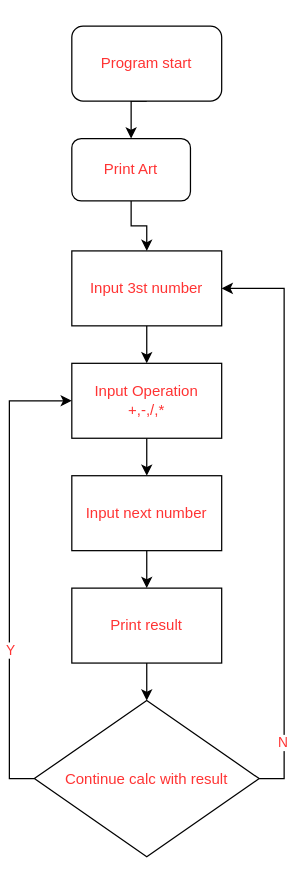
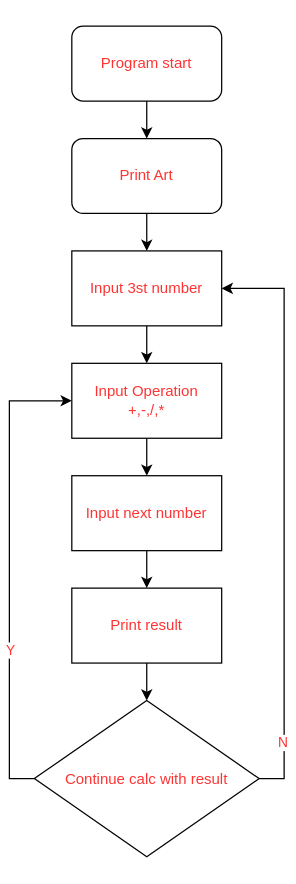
  <mxCell id="0" />
  <mxCell id="1" parent="0" />
  <mxCell id="2" style="edgeStyle=orthogonalEdgeStyle;rounded=0;orthogonalLoop=1;jettySize=auto;html=1;exitX=0.5;exitY=1;exitDx=0;exitDy=0;entryX=0.5;entryY=0;entryDx=0;entryDy=0;fontColor=#FF3333;" edge="1" parent="1" source="3" target="5"><mxGeometry relative="1" as="geometry" /></mxCell>
  <mxCell id="3" value="Program start" style="rounded=1;whiteSpace=wrap;html=1;fontColor=#FF3333;" vertex="1" parent="1"><mxGeometry x="50" y="20" width="120" height="60" as="geometry" /></mxCell>
  <mxCell id="4" style="edgeStyle=orthogonalEdgeStyle;rounded=0;orthogonalLoop=1;jettySize=auto;html=1;exitX=0.5;exitY=1;exitDx=0;exitDy=0;entryX=0.5;entryY=0;entryDx=0;entryDy=0;fontColor=#FF3333;" edge="1" parent="1" source="5" target="7"><mxGeometry relative="1" as="geometry" /></mxCell>
- <mxCell id="5" value="Print Art" style="rounded=1;whiteSpace=wrap;html=1;fontColor=#FF3333;" vertex="1" parent="1"><mxGeometry x="50" y="110" width="95" height="50" as="geometry" /></mxCell>
+ <mxCell id="5" value="Print Art" style="rounded=1;whiteSpace=wrap;html=1;fontColor=#FF3333;" vertex="1" parent="1"><mxGeometry x="50" y="110" width="120" height="60" as="geometry" /></mxCell>
  <mxCell id="6" style="edgeStyle=orthogonalEdgeStyle;rounded=0;orthogonalLoop=1;jettySize=auto;html=1;exitX=0.5;exitY=1;exitDx=0;exitDy=0;entryX=0.5;entryY=0;entryDx=0;entryDy=0;fontColor=#FF3333;" edge="1" parent="1" source="7" target="9"><mxGeometry relative="1" as="geometry" /></mxCell>
  <mxCell id="7" value="Input 3st number" style="rounded=0;whiteSpace=wrap;html=1;fontColor=#FF3333;" vertex="1" parent="1"><mxGeometry x="50" y="200" width="120" height="60" as="geometry" /></mxCell>
  <mxCell id="8" style="edgeStyle=orthogonalEdgeStyle;rounded=0;orthogonalLoop=1;jettySize=auto;html=1;exitX=0.5;exitY=1;exitDx=0;exitDy=0;entryX=0.5;entryY=0;entryDx=0;entryDy=0;fontColor=#FF3333;" edge="1" parent="1" source="9" target="11"><mxGeometry relative="1" as="geometry" /></mxCell>
  <mxCell id="9" value="Input Operation&lt;br&gt;+,-,/,*" style="rounded=0;whiteSpace=wrap;html=1;fontColor=#FF3333;" vertex="1" parent="1"><mxGeometry x="50" y="290" width="120" height="60" as="geometry" /></mxCell>
  <mxCell id="10" style="edgeStyle=orthogonalEdgeStyle;rounded=0;orthogonalLoop=1;jettySize=auto;html=1;exitX=0.5;exitY=1;exitDx=0;exitDy=0;entryX=0.5;entryY=0;entryDx=0;entryDy=0;fontColor=#FF3333;" edge="1" parent="1" source="11" target="13"><mxGeometry relative="1" as="geometry" /></mxCell>
  <mxCell id="11" value="Input next number" style="rounded=0;whiteSpace=wrap;html=1;fontColor=#FF3333;" vertex="1" parent="1"><mxGeometry x="50" y="380" width="120" height="60" as="geometry" /></mxCell>
  <mxCell id="12" style="edgeStyle=orthogonalEdgeStyle;rounded=0;orthogonalLoop=1;jettySize=auto;html=1;exitX=0.5;exitY=1;exitDx=0;exitDy=0;entryX=0.5;entryY=0;entryDx=0;entryDy=0;fontColor=#FF3333;" edge="1" parent="1" source="13" target="18"><mxGeometry relative="1" as="geometry" /></mxCell>
  <mxCell id="13" value="Print result" style="rounded=0;whiteSpace=wrap;html=1;fontColor=#FF3333;" vertex="1" parent="1"><mxGeometry x="50" y="470" width="120" height="60" as="geometry" /></mxCell>
  <mxCell id="14" style="edgeStyle=orthogonalEdgeStyle;rounded=0;orthogonalLoop=1;jettySize=auto;html=1;exitX=1;exitY=0.5;exitDx=0;exitDy=0;entryX=1;entryY=0.5;entryDx=0;entryDy=0;fontColor=#FF3333;" edge="1" parent="1" source="18" target="7"><mxGeometry relative="1" as="geometry" /></mxCell>
  <mxCell id="15" value="N" style="edgeLabel;html=1;align=center;verticalAlign=middle;resizable=0;points=[];fontColor=#FF3333;" vertex="1" connectable="0" parent="14"><mxGeometry x="-0.79" y="2" relative="1" as="geometry"><mxPoint as="offset" /></mxGeometry></mxCell>
  <mxCell id="16" style="edgeStyle=orthogonalEdgeStyle;rounded=0;orthogonalLoop=1;jettySize=auto;html=1;exitX=0;exitY=0.5;exitDx=0;exitDy=0;entryX=0;entryY=0.5;entryDx=0;entryDy=0;fontColor=#FF3333;" edge="1" parent="1" source="18" target="9"><mxGeometry relative="1" as="geometry" /></mxCell>
  <mxCell id="17" value="Y" style="edgeLabel;html=1;align=center;verticalAlign=middle;resizable=0;points=[];fontColor=#FF3333;" vertex="1" connectable="0" parent="16"><mxGeometry x="-0.332" relative="1" as="geometry"><mxPoint y="1" as="offset" /></mxGeometry></mxCell>
  <mxCell id="18" value="Continue calc with result" style="rhombus;whiteSpace=wrap;html=1;fontColor=#FF3333;" vertex="1" parent="1"><mxGeometry x="20" y="560" width="180" height="125" as="geometry" /></mxCell>
